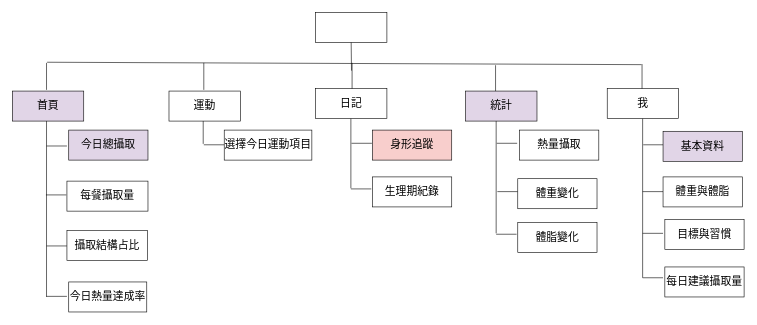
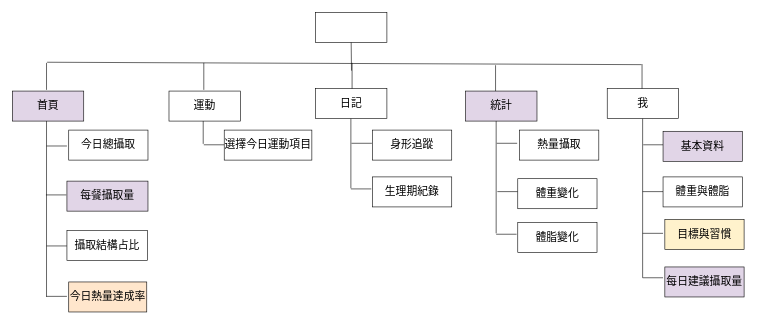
  <mxCell id="0" />
  <mxCell id="1" parent="0" />
  <mxCell id="2" value="" style="rounded=0;whiteSpace=wrap;html=1;" vertex="1" parent="1"><mxGeometry x="525" y="20" width="119" height="50" as="geometry" /></mxCell>
  <mxCell id="3" value="" style="endArrow=none;html=1;rounded=0;entryX=0.5;entryY=1;entryDx=0;entryDy=0;" edge="1" parent="1" target="2"><mxGeometry width="50" height="50" relative="1" as="geometry"><mxPoint x="585" y="117" as="sourcePoint" /><mxPoint x="603" y="75" as="targetPoint" /><Array as="points" /></mxGeometry></mxCell>
  <mxCell id="4" value="" style="endArrow=none;html=1;rounded=0;" edge="1" parent="1"><mxGeometry width="50" height="50" relative="1" as="geometry"><mxPoint x="77" y="149" as="sourcePoint" /><mxPoint x="77" y="104" as="targetPoint" /></mxGeometry></mxCell>
  <mxCell id="5" value="" style="endArrow=none;html=1;rounded=0;" edge="1" parent="1"><mxGeometry width="50" height="50" relative="1" as="geometry"><mxPoint x="78" y="103" as="sourcePoint" /><mxPoint x="1068" y="107" as="targetPoint" /></mxGeometry></mxCell>
  <mxCell id="6" value="" style="endArrow=none;html=1;rounded=0;" edge="1" parent="1"><mxGeometry width="50" height="50" relative="1" as="geometry"><mxPoint x="339" y="149" as="sourcePoint" /><mxPoint x="339" y="104" as="targetPoint" /></mxGeometry></mxCell>
  <mxCell id="7" value="" style="endArrow=none;html=1;rounded=0;" edge="1" parent="1"><mxGeometry width="50" height="50" relative="1" as="geometry"><mxPoint x="586" y="149" as="sourcePoint" /><mxPoint x="586" y="104" as="targetPoint" /></mxGeometry></mxCell>
  <mxCell id="8" value="" style="endArrow=none;html=1;rounded=0;" edge="1" parent="1"><mxGeometry width="50" height="50" relative="1" as="geometry"><mxPoint x="825" y="153" as="sourcePoint" /><mxPoint x="825" y="108" as="targetPoint" /></mxGeometry></mxCell>
  <mxCell id="9" value="&lt;font style=&quot;font-size: 18px;&quot;&gt;首頁&lt;/font&gt;" style="rounded=0;whiteSpace=wrap;html=1;fillColor=#e1d5e7;" vertex="1" parent="1"><mxGeometry x="20" y="151" width="119" height="50" as="geometry" /></mxCell>
  <mxCell id="10" value="&lt;font style=&quot;font-size: 18px;&quot;&gt;運動&lt;/font&gt;" style="rounded=0;whiteSpace=wrap;html=1;" vertex="1" parent="1"><mxGeometry x="281" y="151" width="119" height="50" as="geometry" /></mxCell>
  <mxCell id="11" value="&lt;font style=&quot;font-size: 18px;&quot;&gt;日記&lt;/font&gt;" style="rounded=0;whiteSpace=wrap;html=1;" vertex="1" parent="1"><mxGeometry x="525" y="147" width="119" height="50" as="geometry" /></mxCell>
  <mxCell id="12" value="&lt;font style=&quot;font-size: 18px;&quot;&gt;統計&lt;/font&gt;" style="rounded=0;whiteSpace=wrap;html=1;fillColor=#e1d5e7;" vertex="1" parent="1"><mxGeometry x="775" y="151" width="119" height="50" as="geometry" /></mxCell>
  <mxCell id="13" value="" style="endArrow=none;html=1;rounded=0;" edge="1" parent="1"><mxGeometry width="50" height="50" relative="1" as="geometry"><mxPoint x="1069" y="151" as="sourcePoint" /><mxPoint x="1069" y="106" as="targetPoint" /></mxGeometry></mxCell>
  <mxCell id="14" value="&lt;font style=&quot;font-size: 18px;&quot;&gt;我&lt;/font&gt;" style="rounded=0;whiteSpace=wrap;html=1;" vertex="1" parent="1"><mxGeometry x="1011" y="147" width="119" height="50" as="geometry" /></mxCell>
  <mxCell id="15" value="" style="endArrow=none;html=1;rounded=0;" edge="1" parent="1"><mxGeometry width="50" height="50" relative="1" as="geometry"><mxPoint x="77" y="494" as="sourcePoint" /><mxPoint x="77" y="201" as="targetPoint" /></mxGeometry></mxCell>
  <mxCell id="16" value="" style="endArrow=none;html=1;rounded=0;" edge="1" parent="1"><mxGeometry width="50" height="50" relative="1" as="geometry"><mxPoint x="77" y="242.5" as="sourcePoint" /><mxPoint x="111" y="242.5" as="targetPoint" /></mxGeometry></mxCell>
- <mxCell id="17" value="&lt;font style=&quot;font-size: 18px;&quot;&gt;今日總攝取&lt;/font&gt;" style="rounded=0;whiteSpace=wrap;html=1;fillColor=#e1d5e7;" vertex="1" parent="1"><mxGeometry x="114" y="216" width="132" height="50" as="geometry" /></mxCell>
+ <mxCell id="17" value="&lt;font style=&quot;font-size: 18px;&quot;&gt;今日總攝取&lt;/font&gt;" style="rounded=0;whiteSpace=wrap;html=1;" vertex="1" parent="1"><mxGeometry x="114" y="216" width="132" height="50" as="geometry" /></mxCell>
  <mxCell id="18" value="" style="endArrow=none;html=1;rounded=0;" edge="1" parent="1"><mxGeometry width="50" height="50" relative="1" as="geometry"><mxPoint x="76" y="324" as="sourcePoint" /><mxPoint x="110" y="324" as="targetPoint" /></mxGeometry></mxCell>
- <mxCell id="19" value="&lt;font style=&quot;font-size: 18px;&quot;&gt;每餐攝取量&lt;/font&gt;" style="rounded=0;whiteSpace=wrap;html=1;" vertex="1" parent="1"><mxGeometry x="111" y="301" width="135" height="50" as="geometry" /></mxCell>
+ <mxCell id="19" value="&lt;font style=&quot;font-size: 18px;&quot;&gt;每餐攝取量&lt;/font&gt;" style="rounded=0;whiteSpace=wrap;html=1;fillColor=#e1d5e7;" vertex="1" parent="1"><mxGeometry x="111" y="301" width="135" height="50" as="geometry" /></mxCell>
  <mxCell id="20" value="" style="endArrow=none;html=1;rounded=0;" edge="1" parent="1"><mxGeometry width="50" height="50" relative="1" as="geometry"><mxPoint x="77" y="409" as="sourcePoint" /><mxPoint x="111" y="409" as="targetPoint" /></mxGeometry></mxCell>
  <mxCell id="21" value="&lt;font style=&quot;font-size: 18px;&quot;&gt;攝取結構占比&lt;/font&gt;" style="rounded=0;whiteSpace=wrap;html=1;" vertex="1" parent="1"><mxGeometry x="111" y="383" width="134" height="50" as="geometry" /></mxCell>
  <mxCell id="22" value="" style="endArrow=none;html=1;rounded=0;" edge="1" parent="1"><mxGeometry width="50" height="50" relative="1" as="geometry"><mxPoint x="77" y="493" as="sourcePoint" /><mxPoint x="111" y="493" as="targetPoint" /></mxGeometry></mxCell>
- <mxCell id="23" value="&lt;font style=&quot;font-size: 18px;&quot;&gt;今日熱量達成率&lt;/font&gt;" style="rounded=0;whiteSpace=wrap;html=1;" vertex="1" parent="1"><mxGeometry x="114" y="469" width="130" height="50" as="geometry" /></mxCell>
+ <mxCell id="23" value="&lt;font style=&quot;font-size: 18px;&quot;&gt;今日熱量達成率&lt;/font&gt;" style="rounded=0;whiteSpace=wrap;html=1;fillColor=#ffe6cc;" vertex="1" parent="1"><mxGeometry x="114" y="469" width="130" height="50" as="geometry" /></mxCell>
  <mxCell id="24" value="" style="endArrow=none;html=1;rounded=0;" edge="1" parent="1"><mxGeometry width="50" height="50" relative="1" as="geometry"><mxPoint x="584" y="313" as="sourcePoint" /><mxPoint x="584" y="197" as="targetPoint" /></mxGeometry></mxCell>
  <mxCell id="25" value="" style="endArrow=none;html=1;rounded=0;" edge="1" parent="1"><mxGeometry width="50" height="50" relative="1" as="geometry"><mxPoint x="585" y="238" as="sourcePoint" /><mxPoint x="619" y="238" as="targetPoint" /></mxGeometry></mxCell>
- <mxCell id="26" value="&lt;font style=&quot;font-size: 18px;&quot;&gt;身形追蹤&lt;/font&gt;" style="rounded=0;whiteSpace=wrap;html=1;fillColor=#f8cecc;" vertex="1" parent="1"><mxGeometry x="620" y="216" width="132" height="50" as="geometry" /></mxCell>
+ <mxCell id="26" value="&lt;font style=&quot;font-size: 18px;&quot;&gt;身形追蹤&lt;/font&gt;" style="rounded=0;whiteSpace=wrap;html=1;" vertex="1" parent="1"><mxGeometry x="620" y="216" width="132" height="50" as="geometry" /></mxCell>
  <mxCell id="27" value="" style="endArrow=none;html=1;rounded=0;" edge="1" parent="1"><mxGeometry width="50" height="50" relative="1" as="geometry"><mxPoint x="584" y="314" as="sourcePoint" /><mxPoint x="618" y="314" as="targetPoint" /></mxGeometry></mxCell>
  <mxCell id="28" value="&lt;font style=&quot;font-size: 18px;&quot;&gt;生理期紀錄&lt;/font&gt;" style="rounded=0;whiteSpace=wrap;html=1;" vertex="1" parent="1"><mxGeometry x="620" y="294" width="132" height="50" as="geometry" /></mxCell>
  <mxCell id="29" value="" style="endArrow=none;html=1;rounded=0;" edge="1" parent="1"><mxGeometry width="50" height="50" relative="1" as="geometry"><mxPoint x="338" y="239" as="sourcePoint" /><mxPoint x="338" y="201" as="targetPoint" /></mxGeometry></mxCell>
  <mxCell id="30" value="" style="endArrow=none;html=1;rounded=0;" edge="1" parent="1"><mxGeometry width="50" height="50" relative="1" as="geometry"><mxPoint x="339" y="240.5" as="sourcePoint" /><mxPoint x="373" y="240.5" as="targetPoint" /></mxGeometry></mxCell>
  <mxCell id="31" value="&lt;font style=&quot;font-size: 18px;&quot;&gt;選擇今日運動項目&lt;/font&gt;" style="rounded=0;whiteSpace=wrap;html=1;" vertex="1" parent="1"><mxGeometry x="373" y="216" width="146" height="50" as="geometry" /></mxCell>
  <mxCell id="32" value="" style="endArrow=none;html=1;rounded=0;" edge="1" parent="1"><mxGeometry width="50" height="50" relative="1" as="geometry"><mxPoint x="1070" y="462" as="sourcePoint" /><mxPoint x="1070" y="197" as="targetPoint" /></mxGeometry></mxCell>
  <mxCell id="33" value="" style="endArrow=none;html=1;rounded=0;" edge="1" parent="1"><mxGeometry width="50" height="50" relative="1" as="geometry"><mxPoint x="1071" y="240.5" as="sourcePoint" /><mxPoint x="1105" y="240.5" as="targetPoint" /></mxGeometry></mxCell>
  <mxCell id="34" value="&lt;font style=&quot;font-size: 18px;&quot;&gt;基本資料&lt;/font&gt;" style="rounded=0;whiteSpace=wrap;html=1;fillColor=#e1d5e7;" vertex="1" parent="1"><mxGeometry x="1104" y="218" width="132" height="50" as="geometry" /></mxCell>
  <mxCell id="35" value="" style="endArrow=none;html=1;rounded=0;" edge="1" parent="1"><mxGeometry width="50" height="50" relative="1" as="geometry"><mxPoint x="1070" y="318.5" as="sourcePoint" /><mxPoint x="1104" y="318.5" as="targetPoint" /></mxGeometry></mxCell>
  <mxCell id="36" value="&lt;font style=&quot;font-size: 18px;&quot;&gt;體重與體脂&lt;/font&gt;" style="rounded=0;whiteSpace=wrap;html=1;" vertex="1" parent="1"><mxGeometry x="1104" y="294" width="132" height="50" as="geometry" /></mxCell>
  <mxCell id="37" value="" style="endArrow=none;html=1;rounded=0;" edge="1" parent="1"><mxGeometry width="50" height="50" relative="1" as="geometry"><mxPoint x="1070" y="388" as="sourcePoint" /><mxPoint x="1104" y="388" as="targetPoint" /></mxGeometry></mxCell>
- <mxCell id="38" value="&lt;font style=&quot;font-size: 18px;&quot;&gt;目標與習慣&lt;/font&gt;" style="rounded=0;whiteSpace=wrap;html=1;" vertex="1" parent="1"><mxGeometry x="1107" y="365" width="132" height="50" as="geometry" /></mxCell>
+ <mxCell id="38" value="&lt;font style=&quot;font-size: 18px;&quot;&gt;目標與習慣&lt;/font&gt;" style="rounded=0;whiteSpace=wrap;html=1;fillColor=#fff2cc;" vertex="1" parent="1"><mxGeometry x="1107" y="365" width="132" height="50" as="geometry" /></mxCell>
  <mxCell id="39" value="" style="endArrow=none;html=1;rounded=0;" edge="1" parent="1"><mxGeometry width="50" height="50" relative="1" as="geometry"><mxPoint x="1070" y="462" as="sourcePoint" /><mxPoint x="1104" y="462" as="targetPoint" /></mxGeometry></mxCell>
- <mxCell id="40" value="&lt;font style=&quot;font-size: 18px;&quot;&gt;每日建議攝取量&lt;/font&gt;" style="rounded=0;whiteSpace=wrap;html=1;" vertex="1" parent="1"><mxGeometry x="1107" y="444" width="132" height="50" as="geometry" /></mxCell>
+ <mxCell id="40" value="&lt;font style=&quot;font-size: 18px;&quot;&gt;每日建議攝取量&lt;/font&gt;" style="rounded=0;whiteSpace=wrap;html=1;fillColor=#e1d5e7;" vertex="1" parent="1"><mxGeometry x="1107" y="444" width="132" height="50" as="geometry" /></mxCell>
  <mxCell id="41" value="" style="endArrow=none;html=1;rounded=0;" edge="1" parent="1"><mxGeometry width="50" height="50" relative="1" as="geometry"><mxPoint x="826" y="388" as="sourcePoint" /><mxPoint x="826" y="201" as="targetPoint" /></mxGeometry></mxCell>
  <mxCell id="42" value="" style="endArrow=none;html=1;rounded=0;" edge="1" parent="1"><mxGeometry width="50" height="50" relative="1" as="geometry"><mxPoint x="827" y="238" as="sourcePoint" /><mxPoint x="861" y="238" as="targetPoint" /></mxGeometry></mxCell>
  <mxCell id="43" value="&lt;span style=&quot;font-size: 18px;&quot;&gt;熱量攝取&lt;/span&gt;" style="rounded=0;whiteSpace=wrap;html=1;" vertex="1" parent="1"><mxGeometry x="865" y="216" width="132" height="50" as="geometry" /></mxCell>
  <mxCell id="44" value="" style="endArrow=none;html=1;rounded=0;" edge="1" parent="1"><mxGeometry width="50" height="50" relative="1" as="geometry"><mxPoint x="828" y="318.5" as="sourcePoint" /><mxPoint x="862" y="318.5" as="targetPoint" /></mxGeometry></mxCell>
  <mxCell id="45" value="&lt;span style=&quot;font-size: 18px;&quot;&gt;體重變化&lt;/span&gt;" style="rounded=0;whiteSpace=wrap;html=1;" vertex="1" parent="1"><mxGeometry x="862" y="297" width="132" height="50" as="geometry" /></mxCell>
  <mxCell id="46" value="" style="endArrow=none;html=1;rounded=0;" edge="1" parent="1"><mxGeometry width="50" height="50" relative="1" as="geometry"><mxPoint x="826" y="389.5" as="sourcePoint" /><mxPoint x="860" y="389.5" as="targetPoint" /></mxGeometry></mxCell>
  <mxCell id="47" value="&lt;span style=&quot;font-size: 18px;&quot;&gt;體脂變化&lt;/span&gt;" style="rounded=0;whiteSpace=wrap;html=1;" vertex="1" parent="1"><mxGeometry x="862" y="370" width="132" height="50" as="geometry" /></mxCell>
